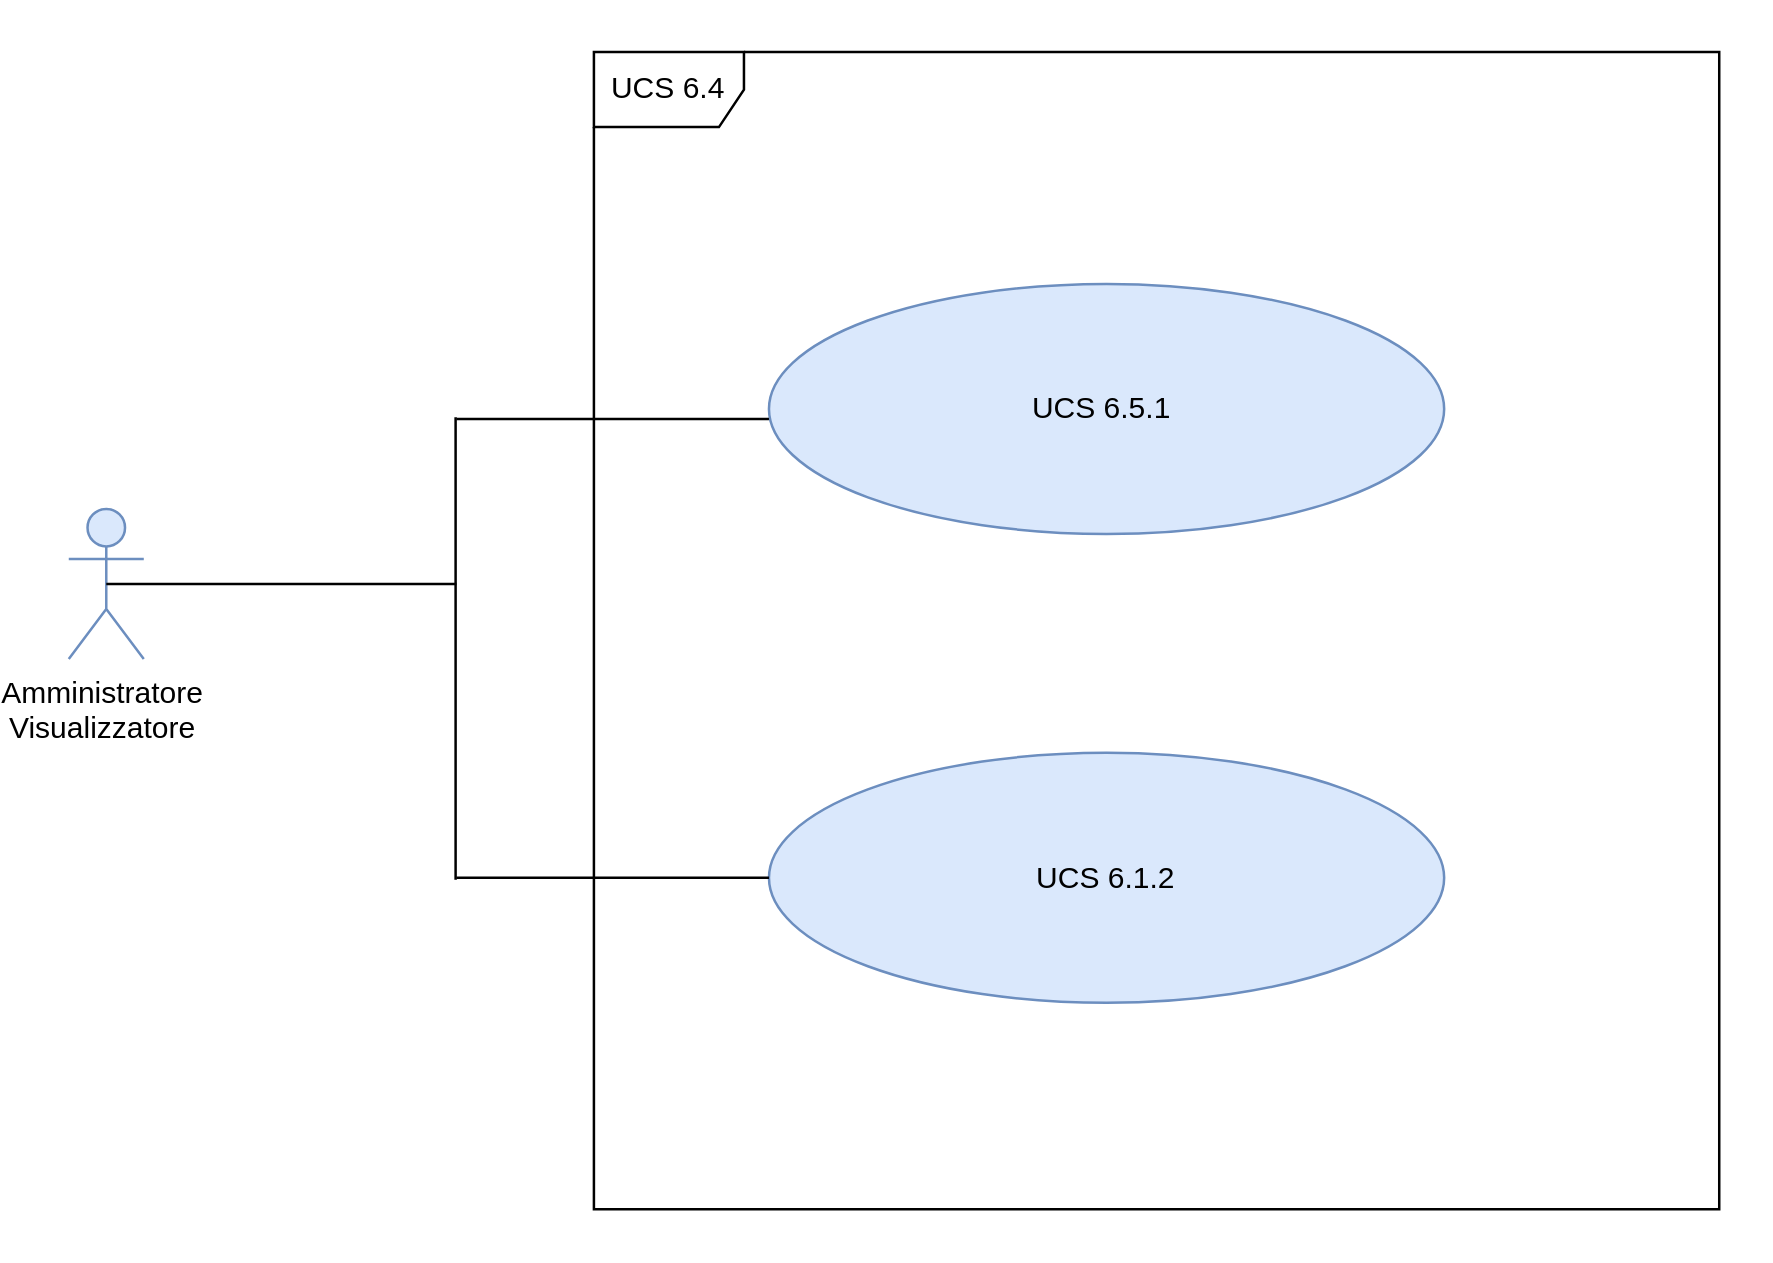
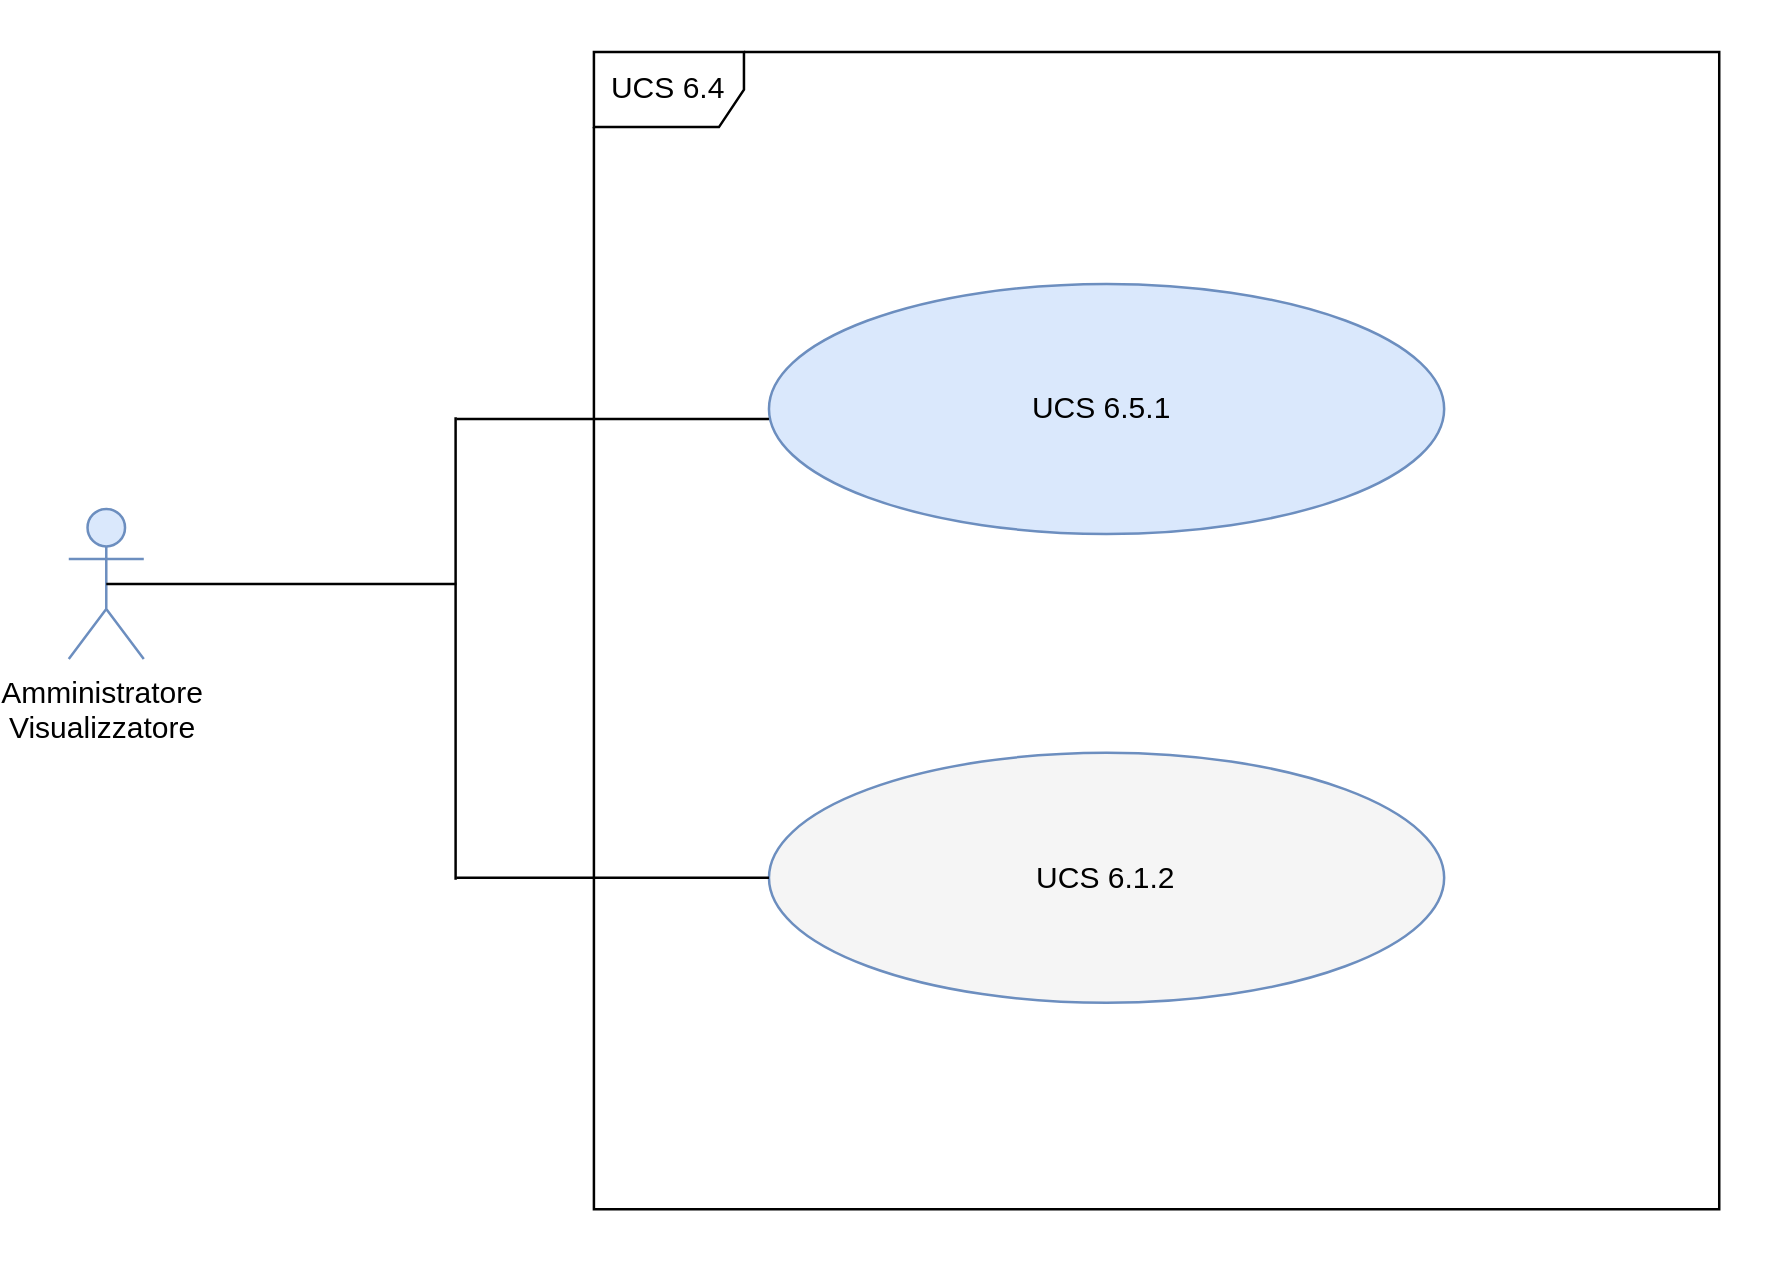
  <mxCell id="0" />
  <mxCell id="1" parent="0" />
  <mxCell id="2" value="" parent="1" style="line;strokeWidth=1;fillColor=none;align=left;verticalAlign=middle;spacingTop=-1;spacingLeft=3;spacingRight=3;rotatable=0;labelPosition=right;points=[];portConstraint=eastwest;verticalLabelPosition=middle;rotation=90;" vertex="1"><mxGeometry as="geometry" x="82.19" y="228.82" width="185" height="60" /></mxCell>
  <mxCell id="3" value="UCS 6.4" parent="1" style="shape=umlFrame;whiteSpace=wrap;html=1;" vertex="1"><mxGeometry as="geometry" x="230" y="20.29" width="450" height="462.71" /></mxCell>
  <mxCell id="4" value="&lt;div style=&quot;color: rgb(0 , 0 , 0) ; font-family: &amp;#34;helvetica&amp;#34; ; font-size: 12px ; font-style: normal ; font-variant: normal ; font-weight: 400 ; letter-spacing: normal ; line-height: 120% ; text-align: center ; text-decoration: none ; text-indent: 0px ; text-transform: none ; white-space: nowrap ; word-spacing: 0px&quot;&gt;Amministratore&amp;nbsp;&lt;/div&gt;&lt;div style=&quot;color: rgb(0 , 0 , 0) ; font-family: &amp;#34;helvetica&amp;#34; ; font-size: 12px ; font-style: normal ; font-variant: normal ; font-weight: 400 ; letter-spacing: normal ; line-height: 120% ; text-align: center ; text-decoration: none ; text-indent: 0px ; text-transform: none ; white-space: nowrap ; word-spacing: 0px&quot;&gt;Visualizzatore&amp;nbsp;&lt;/div&gt;" parent="1" style="shape=umlActor;verticalLabelPosition=bottom;labelBackgroundColor=#ffffff;verticalAlign=top;html=1;fillColor=#dae8fc;strokeColor=#6c8ebf;" vertex="1"><mxGeometry as="geometry" x="20" y="203" width="30" height="60" /></mxCell>
  <mxCell id="5" value="UCS 6.5.1&amp;nbsp;" parent="1" style="ellipse;whiteSpace=wrap;html=1;fillColor=#dae8fc;strokeColor=#6c8ebf;" vertex="1"><mxGeometry as="geometry" x="300" y="113" width="270" height="100" /></mxCell>
- <mxCell id="6" value="UCS 6.1.2" parent="1" style="ellipse;whiteSpace=wrap;html=1;fillColor=#dae8fc;strokeColor=#6c8ebf;" vertex="1"><mxGeometry as="geometry" x="300" y="300.5" width="270" height="100" /></mxCell>
+ <mxCell id="6" value="UCS 6.1.2" parent="1" style="ellipse;whiteSpace=wrap;html=1;fillColor=#f5f5f5;strokeColor=#6c8ebf;" vertex="1"><mxGeometry as="geometry" x="300" y="300.5" width="270" height="100" /></mxCell>
  <mxCell id="7" value="" parent="1" style="line;strokeWidth=1;fillColor=none;align=left;verticalAlign=middle;spacingTop=-1;spacingLeft=3;spacingRight=3;rotatable=0;labelPosition=right;points=[];portConstraint=eastwest;" vertex="1"><mxGeometry as="geometry" x="35" y="229" width="140" height="8" /></mxCell>
  <mxCell id="8" value="" parent="1" style="line;strokeWidth=1;fillColor=none;align=left;verticalAlign=middle;spacingTop=-1;spacingLeft=3;spacingRight=3;rotatable=0;labelPosition=right;points=[];portConstraint=eastwest;" vertex="1"><mxGeometry as="geometry" x="175" y="163" width="125" height="8" /></mxCell>
  <mxCell id="9" value="" parent="1" style="line;strokeWidth=1;fillColor=none;align=left;verticalAlign=middle;spacingTop=-1;spacingLeft=3;spacingRight=3;rotatable=0;labelPosition=right;points=[];portConstraint=eastwest;" vertex="1"><mxGeometry as="geometry" x="175" y="346.5" width="125" height="8" /></mxCell>
